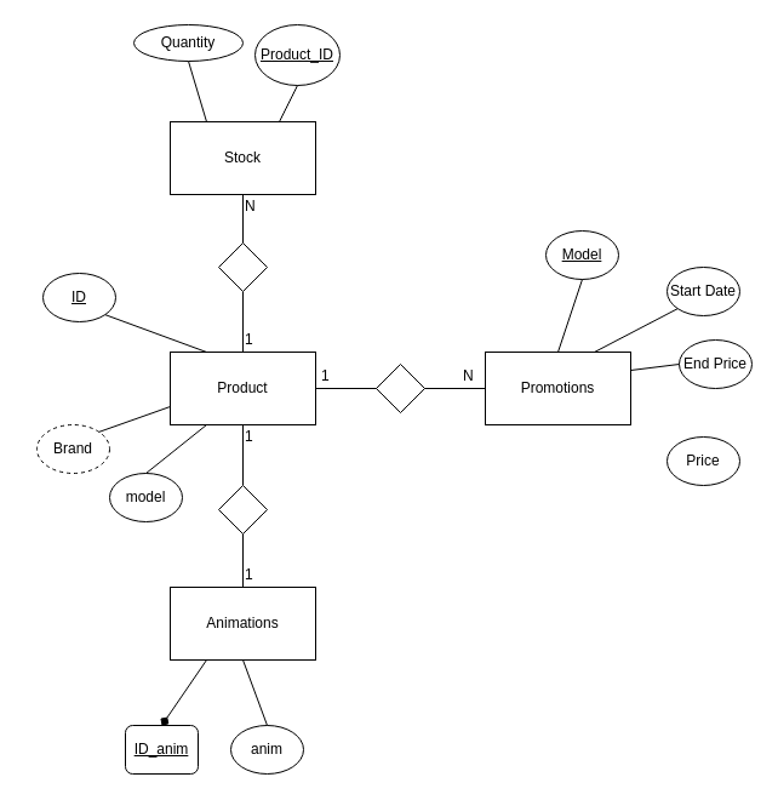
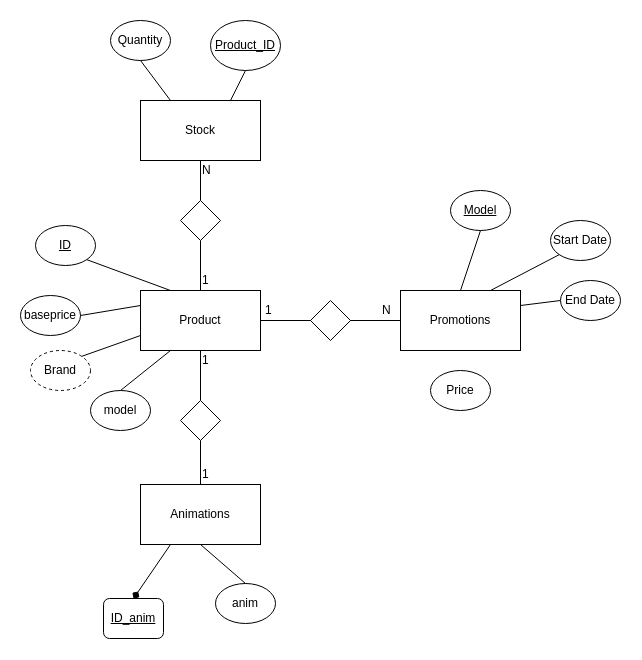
  <mxCell id="0" />
  <mxCell id="1" parent="0" />
  <mxCell id="2" style="edgeStyle=orthogonalEdgeStyle;rounded=0;orthogonalLoop=1;jettySize=auto;html=1;entryX=0;entryY=0.5;entryDx=0;entryDy=0;strokeColor=none;" parent="1" source="30" target="4" edge="1"><mxGeometry relative="1" as="geometry" /></mxCell>
  <mxCell id="3" value="Product" style="rounded=0;whiteSpace=wrap;html=1;" parent="1" vertex="1"><mxGeometry x="140" y="290" width="120" height="60" as="geometry" /></mxCell>
  <mxCell id="4" value="Promotions" style="rounded=0;whiteSpace=wrap;html=1;" parent="1" vertex="1"><mxGeometry x="400" y="290" width="120" height="60" as="geometry" /></mxCell>
  <mxCell id="5" value="Stock" style="rounded=0;whiteSpace=wrap;html=1;" parent="1" vertex="1"><mxGeometry x="140" y="100" width="120" height="60" as="geometry" /></mxCell>
  <mxCell id="6" value="Start Date" style="ellipse;whiteSpace=wrap;html=1;" parent="1" vertex="1"><mxGeometry x="550" y="220" width="60" height="40" as="geometry" /></mxCell>
- <mxCell id="7" value="Price" style="ellipse;whiteSpace=wrap;html=1;" parent="1" vertex="1"><mxGeometry x="550" y="360" width="60" height="40" as="geometry" /></mxCell>
+ <mxCell id="7" value="Price" style="ellipse;whiteSpace=wrap;html=1;" parent="1" vertex="1"><mxGeometry x="430" y="370" width="60" height="40" as="geometry" /></mxCell>
  <mxCell id="8" value="model" style="ellipse;whiteSpace=wrap;html=1;" parent="1" vertex="1"><mxGeometry x="90" y="390" width="60" height="40" as="geometry" /></mxCell>
  <mxCell id="9" value="Brand" style="ellipse;whiteSpace=wrap;html=1;dashed=1;" parent="1" vertex="1"><mxGeometry x="30" y="350" width="60" height="40" as="geometry" /></mxCell>
+ <mxCell id="10" value="baseprice" style="ellipse;whiteSpace=wrap;html=1;" parent="1" vertex="1"><mxGeometry x="20" y="295" width="60" height="40" as="geometry" /></mxCell>
  <mxCell id="11" value="&lt;u&gt;ID&lt;/u&gt;" style="ellipse;whiteSpace=wrap;html=1;" parent="1" vertex="1"><mxGeometry x="35" y="225" width="60" height="40" as="geometry" /></mxCell>
  <mxCell id="12" value="&lt;u&gt;Product_ID&lt;/u&gt;" style="ellipse;whiteSpace=wrap;html=1;" parent="1" vertex="1"><mxGeometry x="210" y="20" width="70" height="50" as="geometry" /></mxCell>
- <mxCell id="13" value="Quantity" style="ellipse;whiteSpace=wrap;html=1;" parent="1" vertex="1"><mxGeometry x="110" y="20" width="90" height="30" as="geometry" /></mxCell>
+ <mxCell id="13" value="Quantity" style="ellipse;whiteSpace=wrap;html=1;" parent="1" vertex="1"><mxGeometry x="110" y="20" width="60" height="40" as="geometry" /></mxCell>
  <mxCell id="14" value="&lt;u&gt;Model&lt;/u&gt;" style="ellipse;whiteSpace=wrap;html=1;" parent="1" vertex="1"><mxGeometry x="450" y="190" width="60" height="40" as="geometry" /></mxCell>
- <mxCell id="15" value="End Price" style="ellipse;whiteSpace=wrap;html=1;" parent="1" vertex="1"><mxGeometry x="560" y="280" width="60" height="40" as="geometry" /></mxCell>
+ <mxCell id="15" value="End Date" style="ellipse;whiteSpace=wrap;html=1;" parent="1" vertex="1"><mxGeometry x="560" y="280" width="60" height="40" as="geometry" /></mxCell>
  <mxCell id="16" value="" style="endArrow=none;html=1;strokeColor=#000000;strokeWidth=1;exitX=1;exitY=0.5;exitDx=0;exitDy=0;entryX=0;entryY=0.5;entryDx=0;entryDy=0;" parent="1" source="3" target="4" edge="1"><mxGeometry width="50" height="50" relative="1" as="geometry"><mxPoint x="250" y="390" as="sourcePoint" /><mxPoint x="300" y="340" as="targetPoint" /></mxGeometry></mxCell>
  <mxCell id="17" value="" style="endArrow=none;html=1;strokeColor=#000000;strokeWidth=1;entryX=0.5;entryY=1;entryDx=0;entryDy=0;exitX=0.5;exitY=0;exitDx=0;exitDy=0;" parent="1" source="4" target="14" edge="1"><mxGeometry width="50" height="50" relative="1" as="geometry"><mxPoint x="310" y="510" as="sourcePoint" /><mxPoint x="360" y="460" as="targetPoint" /></mxGeometry></mxCell>
  <mxCell id="18" value="" style="endArrow=none;html=1;strokeColor=#000000;strokeWidth=1;entryX=0;entryY=1;entryDx=0;entryDy=0;exitX=0.75;exitY=0;exitDx=0;exitDy=0;" parent="1" source="4" target="6" edge="1"><mxGeometry width="50" height="50" relative="1" as="geometry"><mxPoint x="320" y="520" as="sourcePoint" /><mxPoint x="370" y="470" as="targetPoint" /></mxGeometry></mxCell>
  <mxCell id="19" value="" style="endArrow=none;html=1;strokeColor=#000000;strokeWidth=1;entryX=0;entryY=0.5;entryDx=0;entryDy=0;exitX=1;exitY=0.25;exitDx=0;exitDy=0;" parent="1" source="4" target="15" edge="1"><mxGeometry width="50" height="50" relative="1" as="geometry"><mxPoint x="330" y="530" as="sourcePoint" /><mxPoint x="380" y="480" as="targetPoint" /></mxGeometry></mxCell>
  <mxCell id="20" value="" style="endArrow=none;html=1;strokeColor=#000000;strokeWidth=1;entryX=1;entryY=1;entryDx=0;entryDy=0;exitX=0.25;exitY=0;exitDx=0;exitDy=0;" parent="1" source="3" target="11" edge="1"><mxGeometry width="50" height="50" relative="1" as="geometry"><mxPoint x="450" y="550" as="sourcePoint" /><mxPoint x="500" y="500" as="targetPoint" /></mxGeometry></mxCell>
+ <mxCell id="21" value="" style="endArrow=none;html=1;strokeColor=#000000;strokeWidth=1;entryX=1;entryY=0.5;entryDx=0;entryDy=0;exitX=0;exitY=0.25;exitDx=0;exitDy=0;" parent="1" source="3" target="10" edge="1"><mxGeometry width="50" height="50" relative="1" as="geometry"><mxPoint x="460" y="560" as="sourcePoint" /><mxPoint x="510" y="510" as="targetPoint" /></mxGeometry></mxCell>
  <mxCell id="22" value="" style="endArrow=none;html=1;strokeColor=#000000;strokeWidth=1;entryX=1;entryY=0;entryDx=0;entryDy=0;exitX=0;exitY=0.75;exitDx=0;exitDy=0;" parent="1" source="3" target="9" edge="1"><mxGeometry width="50" height="50" relative="1" as="geometry"><mxPoint x="470" y="570" as="sourcePoint" /><mxPoint x="520" y="520" as="targetPoint" /></mxGeometry></mxCell>
  <mxCell id="23" value="" style="endArrow=none;html=1;strokeColor=#000000;strokeWidth=1;entryX=0.5;entryY=0;entryDx=0;entryDy=0;exitX=0.25;exitY=1;exitDx=0;exitDy=0;" parent="1" source="3" target="8" edge="1"><mxGeometry width="50" height="50" relative="1" as="geometry"><mxPoint x="480" y="580" as="sourcePoint" /><mxPoint x="530" y="530" as="targetPoint" /></mxGeometry></mxCell>
  <mxCell id="24" value="" style="endArrow=none;html=1;strokeColor=#000000;strokeWidth=1;entryX=0.5;entryY=1;entryDx=0;entryDy=0;exitX=0.25;exitY=0;exitDx=0;exitDy=0;" parent="1" source="5" target="13" edge="1"><mxGeometry width="50" height="50" relative="1" as="geometry"><mxPoint x="460" y="590" as="sourcePoint" /><mxPoint x="510" y="540" as="targetPoint" /></mxGeometry></mxCell>
  <mxCell id="25" value="" style="endArrow=none;html=1;strokeColor=#000000;strokeWidth=1;entryX=0.5;entryY=1;entryDx=0;entryDy=0;exitX=0.75;exitY=0;exitDx=0;exitDy=0;" parent="1" source="5" target="12" edge="1"><mxGeometry width="50" height="50" relative="1" as="geometry"><mxPoint x="470" y="600" as="sourcePoint" /><mxPoint x="520" y="550" as="targetPoint" /></mxGeometry></mxCell>
  <mxCell id="26" value="" style="endArrow=none;html=1;strokeColor=#000000;strokeWidth=1;entryX=0.5;entryY=0;entryDx=0;entryDy=0;exitX=0.5;exitY=1;exitDx=0;exitDy=0;" parent="1" source="33" target="3" edge="1"><mxGeometry width="50" height="50" relative="1" as="geometry"><mxPoint x="480" y="610" as="sourcePoint" /><mxPoint x="530" y="560" as="targetPoint" /></mxGeometry></mxCell>
  <mxCell id="27" value="1" style="text;html=1;resizable=0;points=[];autosize=1;align=left;verticalAlign=top;spacingTop=-4;" parent="1" vertex="1"><mxGeometry x="263" y="300" width="20" height="20" as="geometry" /></mxCell>
  <mxCell id="28" value="1" style="text;html=1;resizable=0;points=[];autosize=1;align=left;verticalAlign=top;spacingTop=-4;" parent="1" vertex="1"><mxGeometry x="200" y="270" width="20" height="20" as="geometry" /></mxCell>
  <mxCell id="29" value="N" style="text;html=1;resizable=0;points=[];autosize=1;align=left;verticalAlign=top;spacingTop=-4;" parent="1" vertex="1"><mxGeometry x="200" y="160" width="20" height="20" as="geometry" /></mxCell>
  <mxCell id="30" value="N" style="text;html=1;resizable=0;points=[];autosize=1;align=left;verticalAlign=top;spacingTop=-4;" parent="1" vertex="1"><mxGeometry x="380" y="300" width="20" height="20" as="geometry" /></mxCell>
  <mxCell id="31" style="edgeStyle=orthogonalEdgeStyle;rounded=0;orthogonalLoop=1;jettySize=auto;html=1;entryX=0;entryY=0.5;entryDx=0;entryDy=0;strokeColor=none;" parent="1" source="3" target="30" edge="1"><mxGeometry relative="1" as="geometry"><mxPoint x="260" y="320" as="sourcePoint" /><mxPoint x="400" y="320" as="targetPoint" /></mxGeometry></mxCell>
  <mxCell id="32" value="" style="rhombus;whiteSpace=wrap;html=1;" parent="1" vertex="1"><mxGeometry x="310" y="300" width="40" height="40" as="geometry" /></mxCell>
  <mxCell id="33" value="" style="rhombus;whiteSpace=wrap;html=1;" parent="1" vertex="1"><mxGeometry x="180" y="200" width="40" height="40" as="geometry" /></mxCell>
  <mxCell id="34" value="" style="endArrow=none;html=1;strokeColor=#000000;strokeWidth=1;entryX=0.5;entryY=0;entryDx=0;entryDy=0;exitX=0.5;exitY=1;exitDx=0;exitDy=0;" parent="1" source="5" target="33" edge="1"><mxGeometry width="50" height="50" relative="1" as="geometry"><mxPoint x="200" y="160" as="sourcePoint" /><mxPoint x="200" y="290" as="targetPoint" /></mxGeometry></mxCell>
  <mxCell id="35" value="Animations" style="rounded=0;whiteSpace=wrap;html=1;" vertex="1" parent="1"><mxGeometry x="140" y="484" width="120" height="60" as="geometry" /></mxCell>
  <mxCell id="36" value="" style="endArrow=none;html=1;entryX=0.5;entryY=1;entryDx=0;entryDy=0;exitX=0.5;exitY=0;exitDx=0;exitDy=0;" edge="1" parent="1" source="37" target="3"><mxGeometry width="50" height="50" relative="1" as="geometry"><mxPoint x="-125" y="609" as="sourcePoint" /><mxPoint x="-75" y="559" as="targetPoint" /></mxGeometry></mxCell>
  <mxCell id="37" value="" style="rhombus;whiteSpace=wrap;html=1;" vertex="1" parent="1"><mxGeometry x="180" y="400" width="40" height="40" as="geometry" /></mxCell>
  <mxCell id="38" value="" style="endArrow=none;html=1;entryX=0.5;entryY=1;entryDx=0;entryDy=0;exitX=0.5;exitY=0;exitDx=0;exitDy=0;" edge="1" parent="1" source="35" target="37"><mxGeometry width="50" height="50" relative="1" as="geometry"><mxPoint x="200" y="484" as="sourcePoint" /><mxPoint x="200" y="350" as="targetPoint" /></mxGeometry></mxCell>
  <mxCell id="39" value="&lt;u&gt;ID_anim&lt;/u&gt;" style="whiteSpace=wrap;html=1;rounded=1;" vertex="1" parent="1"><mxGeometry x="103" y="598" width="60" height="40" as="geometry" /></mxCell>
  <mxCell id="40" value="" style="endArrow=diamond;html=1;strokeColor=#000000;strokeWidth=1;entryX=0.5;entryY=0;entryDx=0;entryDy=0;exitX=0.25;exitY=1;exitDx=0;exitDy=0;" edge="1" parent="1" source="35" target="39"><mxGeometry width="50" height="50" relative="1" as="geometry"><mxPoint x="180" y="300" as="sourcePoint" /><mxPoint x="111" y="264" as="targetPoint" /></mxGeometry></mxCell>
- <mxCell id="41" value="anim" style="ellipse;whiteSpace=wrap;html=1;" vertex="1" parent="1"><mxGeometry x="190" y="598" width="60" height="40" as="geometry" /></mxCell>
+ <mxCell id="41" value="anim" style="ellipse;whiteSpace=wrap;html=1;" vertex="1" parent="1"><mxGeometry x="215" y="583" width="60" height="40" as="geometry" /></mxCell>
  <mxCell id="42" value="" style="endArrow=none;html=1;strokeColor=#000000;strokeWidth=1;entryX=0.5;entryY=0;entryDx=0;entryDy=0;exitX=0.5;exitY=1;exitDx=0;exitDy=0;" edge="1" parent="1" source="35" target="41"><mxGeometry width="50" height="50" relative="1" as="geometry"><mxPoint x="180" y="554" as="sourcePoint" /><mxPoint x="143" y="608" as="targetPoint" /></mxGeometry></mxCell>
  <mxCell id="43" value="1" style="text;html=1;resizable=0;points=[];autosize=1;align=left;verticalAlign=top;spacingTop=-4;" vertex="1" parent="1"><mxGeometry x="200" y="350" width="20" height="20" as="geometry" /></mxCell>
  <mxCell id="44" value="1" style="text;html=1;resizable=0;points=[];autosize=1;align=left;verticalAlign=top;spacingTop=-4;" vertex="1" parent="1"><mxGeometry x="200" y="464" width="17" height="14" as="geometry" /></mxCell>
